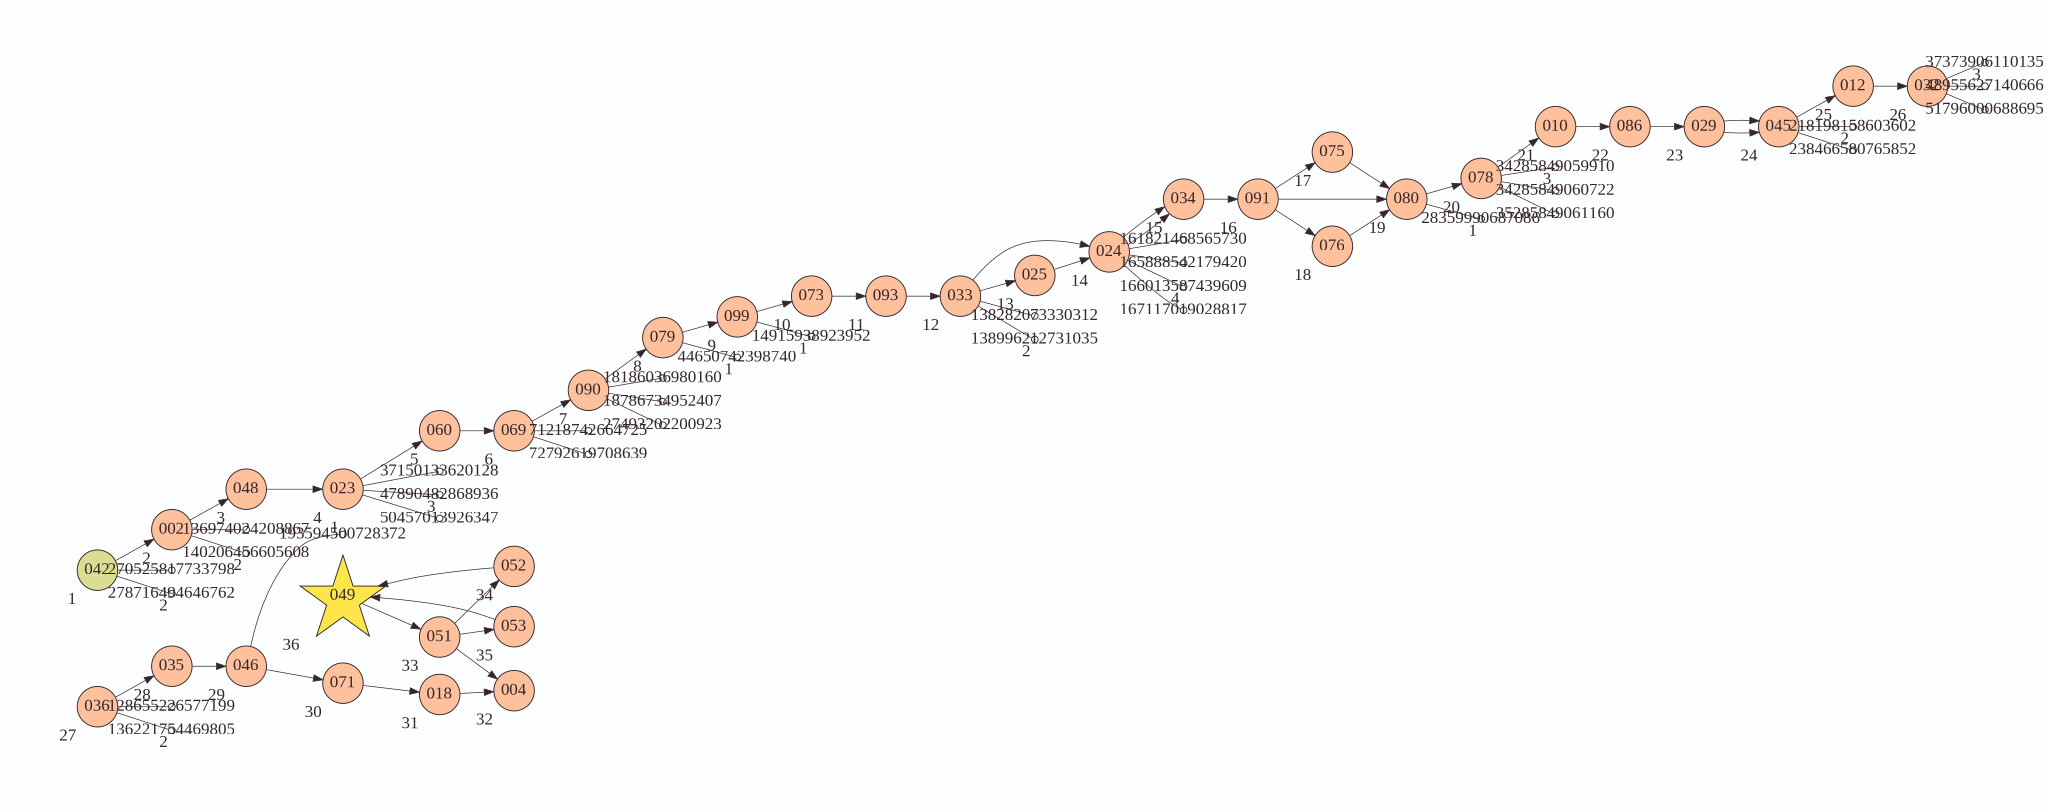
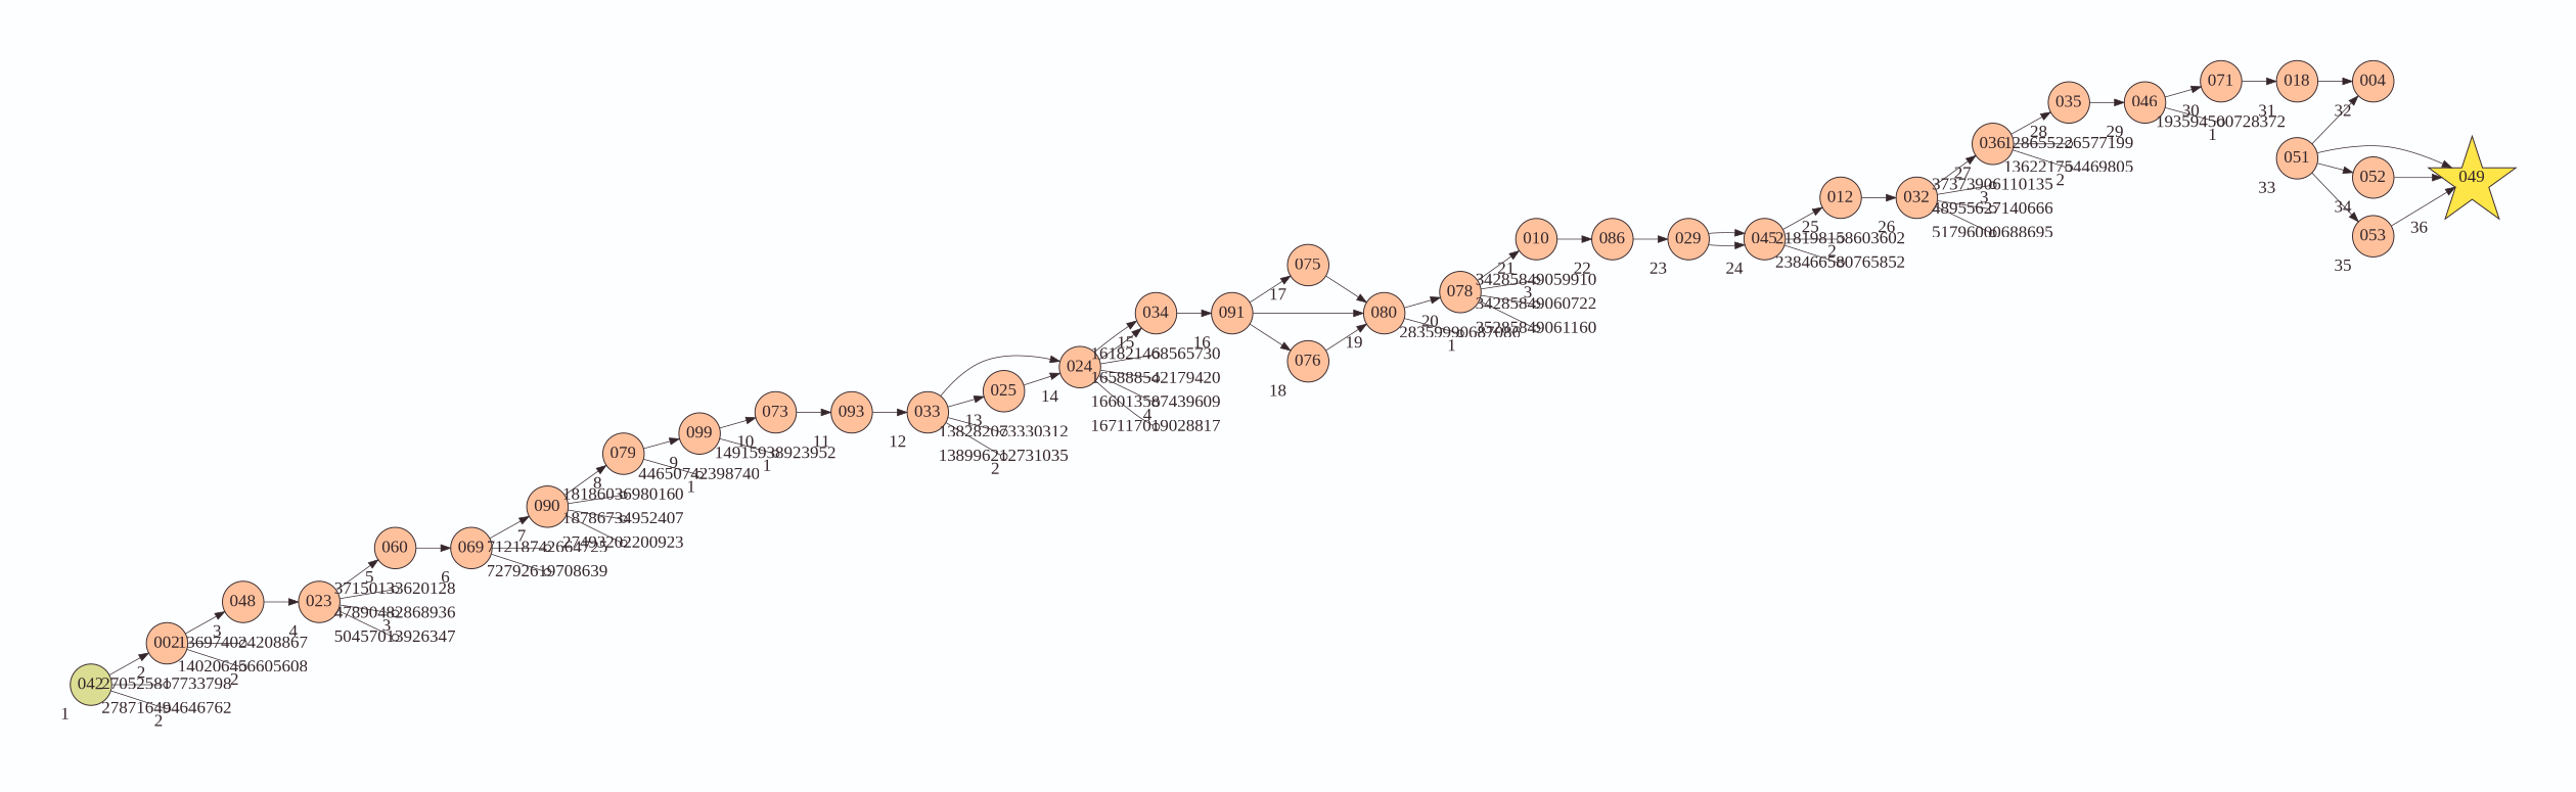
  digraph {
    bgcolor="#FDFEFF"
    fontname="Liberation Serif"
    rankdir=LR
    node [color="#34262B" fillcolor="#FFC19C" fixedsize=true fontcolor="#34262B" fontname="Liberation Serif" fontsize=18 penwidth=1 shape=circle style=filled]
    edge [color="#34262B" fontname="Liberation Serif" penwidth=0.75]
    049 [fillcolor="#FEE548" height=1.2 shape=star width=1.2 xlabel=36]
    002 [height=0.6 width=0.6 xlabel=2]
    048 [height=0.6 width=0.6 xlabel=3]
    136974024208867 [fillcolor=none height=0.1 width=0.1]
    140206456605608 [fillcolor=none height=0.1 width=0.1 xlabel=2]
    023 [height=0.6 width=0.6 xlabel=4]
    004 [height=0.6 width=0.6 xlabel=32]
    051 [height=0.6 width=0.6 xlabel=33]
    052 [height=0.6 width=0.6 xlabel=34]
    053 [height=0.6 width=0.6 xlabel=35]
    010 [height=0.6 width=0.6 xlabel=21]
    086 [height=0.6 width=0.6 xlabel=22]
    029 [height=0.6 width=0.6 xlabel=23]
    012 [height=0.6 width=0.6 xlabel=25]
    032 [height=0.6 width=0.6 xlabel=26]
    036 [height=0.6 width=0.6 xlabel=27]
    37373906110135 [fillcolor=none height=0.1 width=0.1 xlabel=3]
    48955627140666 [fillcolor=none height=0.1 width=0.1]
    51796000688695 [fillcolor=none height=0.1 width=0.1]
    018 [height=0.6 width=0.6 xlabel=31]
    060 [height=0.6 width=0.6 xlabel=5]
    37150133620128 [fillcolor=none height=0.1 width=0.1]
    47890482868936 [fillcolor=none height=0.1 width=0.1 xlabel=3]
    50457013926347 [fillcolor=none height=0.1 width=0.1]
    069 [height=0.6 width=0.6 xlabel=6]
    024 [height=0.6 width=0.6 xlabel=14]
    034 [height=0.6 width=0.6 xlabel=15]
    161821468565730 [fillcolor=none height=0.1 width=0.1]
    165888542179420 [fillcolor=none height=0.1 width=0.1]
    166013587439609 [fillcolor=none height=0.1 width=0.1 xlabel=4]
    167117019028817 [fillcolor=none height=0.1 width=0.1]
    091 [height=0.6 width=0.6 xlabel=16]
    025 [height=0.6 width=0.6 xlabel=13]
    045 [height=0.6 width=0.6 xlabel=24]
    218198158603602 [fillcolor=none height=0.1 width=0.1 xlabel=2]
    238466580765852 [fillcolor=none height=0.1 width=0.1]
    035 [height=0.6 width=0.6 xlabel=28]
    128655226577199 [fillcolor=none height=0.1 width=0.1]
    136221754469805 [fillcolor=none height=0.1 width=0.1 xlabel=2]
    033 [height=0.6 width=0.6 xlabel=12]
    138282073330312 [fillcolor=none height=0.1 width=0.1]
    138996212731035 [fillcolor=none height=0.1 width=0.1 xlabel=2]
    075 [height=0.6 width=0.6 xlabel=17]
    080 [height=0.6 width=0.6 xlabel=19]
    076 [height=0.6 width=0.6 xlabel=18]
    046 [height=0.6 width=0.6 xlabel=29]
    071 [height=0.6 width=0.6 xlabel=30]
    193594500728372 [fillcolor=none height=0.1 width=0.1 xlabel=1]
    090 [height=0.6 width=0.6 xlabel=7]
    71218742664725 [fillcolor=none height=0.1 width=0.1]
    72792619708639 [fillcolor=none height=0.1 width=0.1]
    079 [height=0.6 width=0.6 xlabel=8]
    18186036980160 [fillcolor=none height=0.1 width=0.1]
    18786734952407 [fillcolor=none height=0.1 width=0.1]
    27493202200923 [fillcolor=none height=0.1 width=0.1]
    073 [height=0.6 width=0.6 xlabel=10]
    093 [height=0.6 width=0.6 xlabel=11]
    078 [height=0.6 width=0.6 xlabel=20]
    28359990687086 [fillcolor=none height=0.1 width=0.1 xlabel=1]
    34285849059910 [fillcolor=none height=0.1 width=0.1 xlabel=3]
    34285849060722 [fillcolor=none height=0.1 width=0.1]
    n62 [fillcolor=none height=0.1 label=35285849061160 width=0.1]
    099 [height=0.6 width=0.6 xlabel=9]
    44650742398740 [fillcolor=none height=0.1 width=0.1 xlabel=1]
    14915938923952 [fillcolor=none height=0.1 width=0.1 xlabel=1]
    042 [fillcolor="#DBDE92" height=0.6 width=0.6 xlabel=1]
    n67 [fillcolor=none height=0.1 label=270525817733798 width=0.1]
    278716494646762 [fillcolor=none height=0.1 width=0.1 xlabel=2]
    002 -> 048
    002 -> 136974024208867 [arrowhead=none]
    002 -> 140206456605608 [arrowhead=none]
    048 -> 023
    023 -> 060
    023 -> 37150133620128 [arrowhead=none]
    023 -> 47890482868936 [arrowhead=none]
    023 -> 50457013926347 [arrowhead=none]
-   049 -> 051
+   051 -> 049
    051 -> 004
    051 -> 052
    051 -> 053
    052 -> 049
    053 -> 049
    010 -> 086
    086 -> 029
    029 -> 045
    029 -> 045
    012 -> 032
+   032 -> 036
    032 -> 37373906110135 [arrowhead=none]
    032 -> 48955627140666 [arrowhead=none]
    032 -> 51796000688695 [arrowhead=none]
    036 -> 035
    036 -> 128655226577199 [arrowhead=none]
    036 -> 136221754469805 [arrowhead=none]
    018 -> 004
    060 -> 069
    069 -> 090
    069 -> 71218742664725 [arrowhead=none]
    069 -> 72792619708639 [arrowhead=none]
    024 -> 034
    024 -> 034
    024 -> 161821468565730 [arrowhead=none]
    024 -> 165888542179420 [arrowhead=none]
    024 -> 166013587439609 [arrowhead=none]
    024 -> 167117019028817 [arrowhead=none]
    034 -> 091
    091 -> 075
    091 -> 080
    091 -> 076
    025 -> 024
    045 -> 012
    045 -> 218198158603602 [arrowhead=none]
    045 -> 238466580765852 [arrowhead=none]
    035 -> 046
    033 -> 024
    033 -> 025
    033 -> 138282073330312 [arrowhead=none]
    033 -> 138996212731035 [arrowhead=none]
    075 -> 080
    080 -> 078
    080 -> 28359990687086 [arrowhead=none]
    076 -> 080
    046 -> 071
    046 -> 193594500728372 [arrowhead=none]
    071 -> 018
    090 -> 079
    090 -> 18186036980160 [arrowhead=none]
    090 -> 18786734952407 [arrowhead=none]
    090 -> 27493202200923 [arrowhead=none]
    079 -> 099
    079 -> 44650742398740 [arrowhead=none]
    073 -> 093
    093 -> 033
    078 -> 010
    078 -> 34285849059910 [arrowhead=none]
    078 -> 34285849060722 [arrowhead=none]
    078 -> n62 [arrowhead=none]
    099 -> 073
    099 -> 14915938923952 [arrowhead=none]
    042 -> 002
    042 -> n67 [arrowhead=none]
    042 -> 278716494646762 [arrowhead=none]
  }
